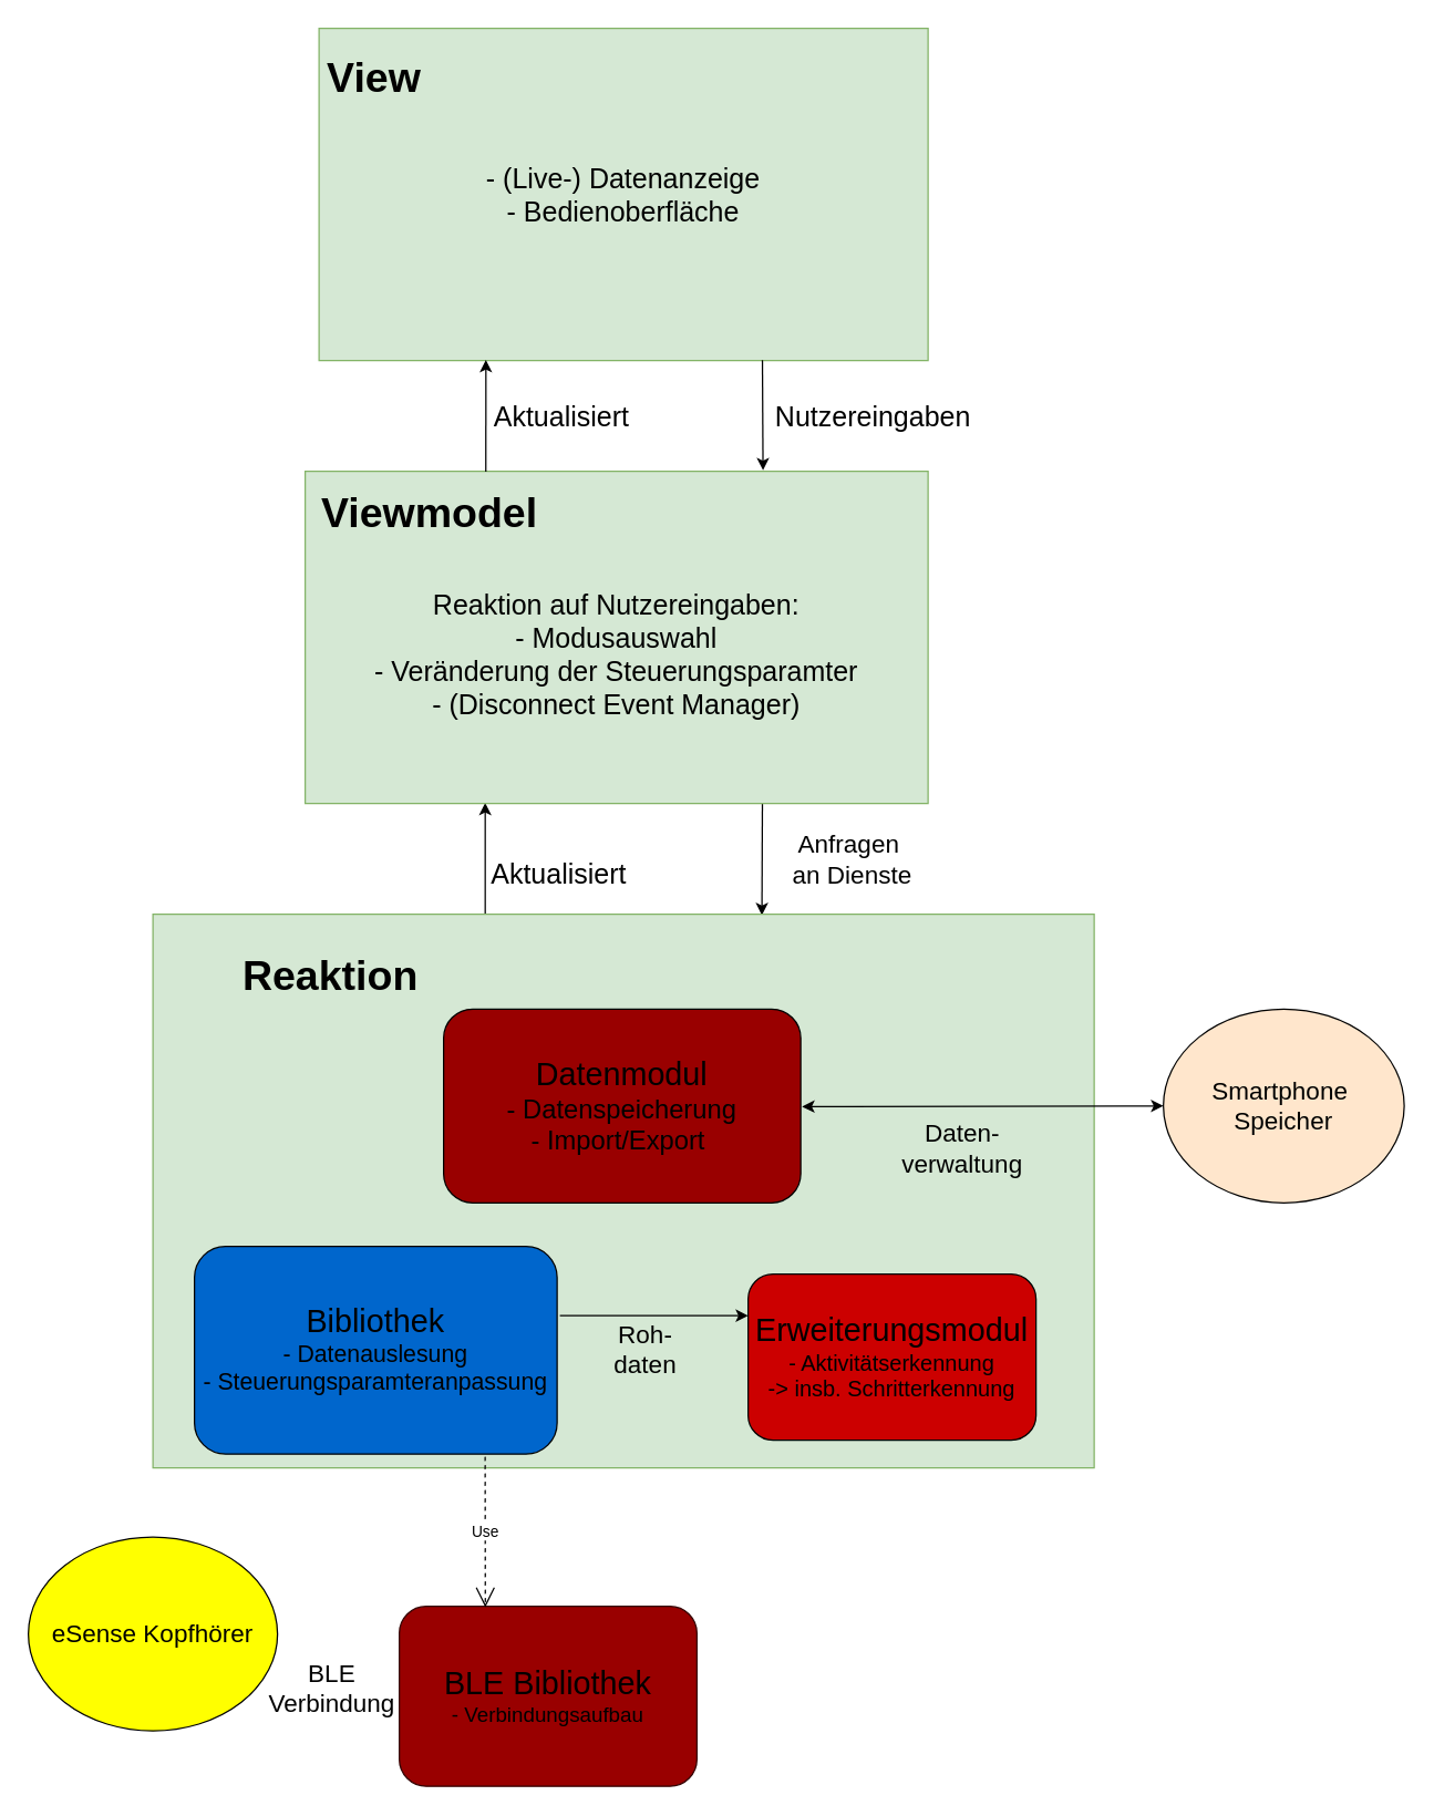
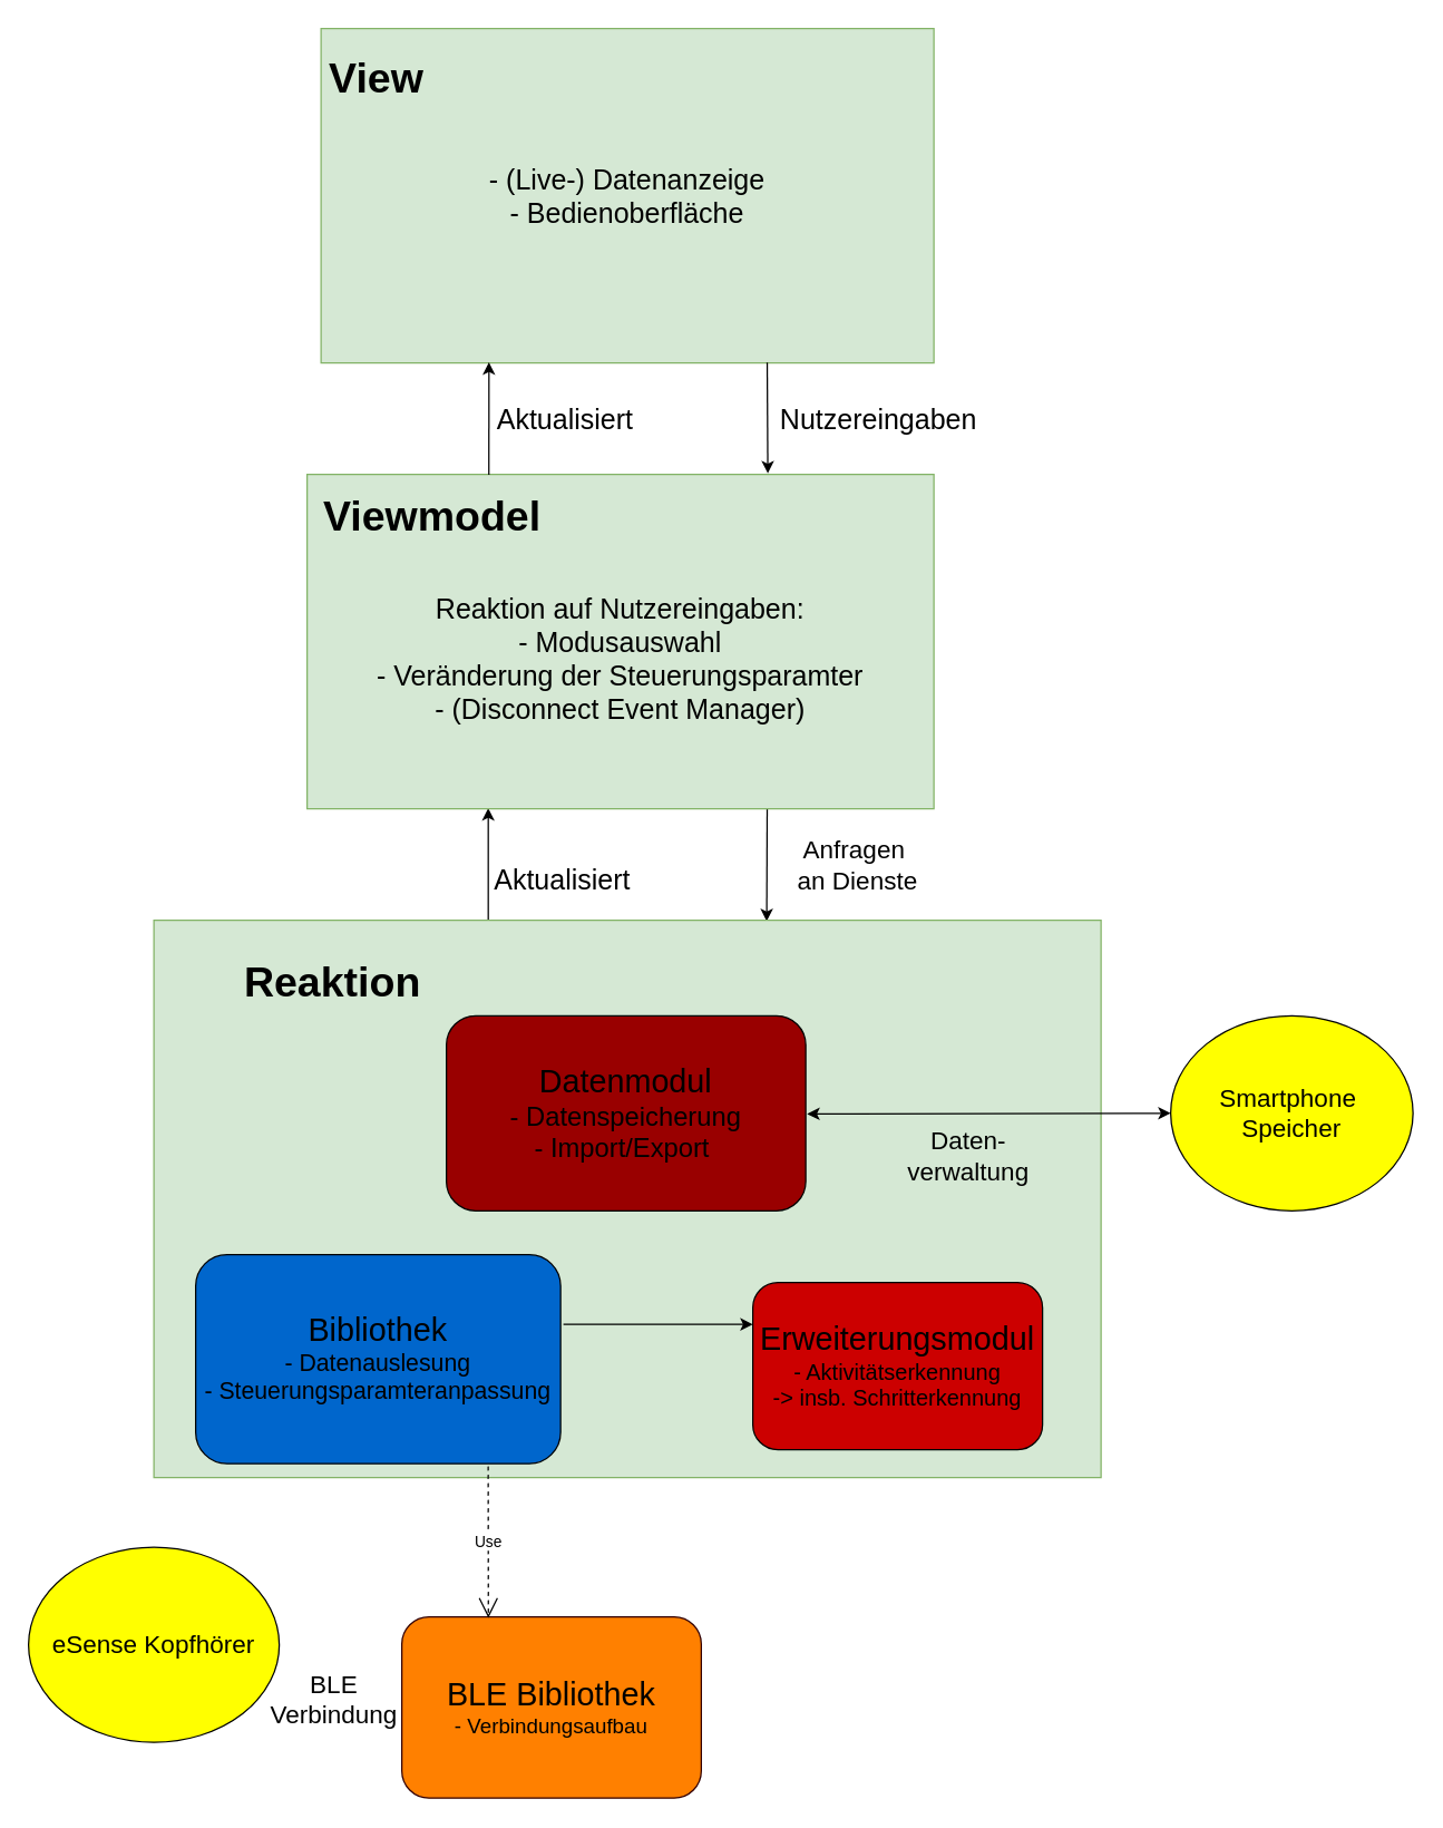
  <mxCell id="0" />
  <mxCell id="1" parent="0" />
  <mxCell id="2" value="" style="endArrow=classic;html=1;entryX=0.289;entryY=0.998;entryDx=0;entryDy=0;exitX=0.353;exitY=0.002;exitDx=0;exitDy=0;exitPerimeter=0;entryPerimeter=0;" parent="1" source="5" target="8" edge="1"><mxGeometry width="50" height="50" relative="1" as="geometry"><mxPoint x="333" y="675" as="sourcePoint" /><mxPoint x="306.67" y="640" as="targetPoint" /></mxGeometry></mxCell>
  <mxCell id="3" value="&lt;font style=&quot;font-size: 18px&quot;&gt;Anfragen&amp;nbsp;&lt;br&gt;an Dienste&lt;/font&gt;" style="text;html=1;align=center;verticalAlign=middle;resizable=0;points=[];;labelBackgroundColor=#ffffff;" parent="2" vertex="1" connectable="0"><mxGeometry x="0.104" y="1" relative="1" as="geometry"><mxPoint x="265.33" y="4.98" as="offset" /></mxGeometry></mxCell>
  <mxCell id="4" value="" style="endArrow=classic;html=1;entryX=0.647;entryY=0.002;entryDx=0;entryDy=0;entryPerimeter=0;exitX=0.734;exitY=0.999;exitDx=0;exitDy=0;exitPerimeter=0;" parent="1" source="8" target="5" edge="1"><mxGeometry width="50" height="50" relative="1" as="geometry"><mxPoint x="430" y="640" as="sourcePoint" /><mxPoint x="480" y="590" as="targetPoint" /></mxGeometry></mxCell>
  <mxCell id="5" value="" style="rounded=0;whiteSpace=wrap;html=1;fillColor=#d5e8d4;strokeColor=#82b366;" parent="1" vertex="1"><mxGeometry x="110" y="660" width="680" height="400" as="geometry" /></mxCell>
  <mxCell id="6" value="&lt;font style=&quot;font-size: 20px&quot;&gt;- (Live-) Datenanzeige&lt;br&gt;- Bedienoberfläche&lt;/font&gt;" style="rounded=0;whiteSpace=wrap;html=1;fillColor=#d5e8d4;strokeColor=#82b366;" parent="1" vertex="1"><mxGeometry x="230" y="20" width="440" height="240" as="geometry" /></mxCell>
  <mxCell id="7" value="&lt;font style=&quot;font-size: 30px&quot;&gt;&lt;b&gt;View&lt;/b&gt;&lt;/font&gt;" style="text;html=1;strokeColor=none;fillColor=none;align=center;verticalAlign=middle;whiteSpace=wrap;rounded=0;" parent="1" vertex="1"><mxGeometry x="220" y="30" width="100" height="50" as="geometry" /></mxCell>
  <mxCell id="8" value="&lt;font style=&quot;font-size: 20px&quot;&gt;&lt;br&gt;Reaktion auf Nutzereingaben:&lt;br&gt;- Modusauswahl&lt;br&gt;- Veränderung der Steuerungsparamter&lt;br&gt;- (Disconnect Event Manager)&lt;br&gt;&lt;/font&gt;" style="rounded=0;whiteSpace=wrap;html=1;fillColor=#d5e8d4;strokeColor=#82b366;" parent="1" vertex="1"><mxGeometry x="220" y="340" width="450" height="240" as="geometry" /></mxCell>
  <mxCell id="9" value="&lt;font style=&quot;font-size: 30px&quot;&gt;&lt;b&gt;Viewmodel&lt;/b&gt;&lt;/font&gt;" style="text;html=1;strokeColor=none;fillColor=none;align=center;verticalAlign=middle;whiteSpace=wrap;rounded=0;" parent="1" vertex="1"><mxGeometry x="220" y="350" width="180" height="40" as="geometry" /></mxCell>
  <mxCell id="10" value="&lt;font style=&quot;font-size: 30px&quot;&gt;&lt;b&gt;Reaktion&lt;/b&gt;&lt;/font&gt;" style="text;html=1;strokeColor=none;fillColor=none;align=center;verticalAlign=middle;whiteSpace=wrap;rounded=0;" parent="1" vertex="1"><mxGeometry x="140" y="670" width="197" height="67" as="geometry" /></mxCell>
  <mxCell id="11" value="&lt;font style=&quot;font-size: 18px&quot;&gt;eSense Kopfhörer&lt;/font&gt;" style="ellipse;whiteSpace=wrap;html=1;fillColor=#FFFF00;" parent="1" vertex="1"><mxGeometry x="20" y="1110" width="180" height="140" as="geometry" /></mxCell>
- <mxCell id="12" value="&lt;font style=&quot;font-size: 18px&quot;&gt;Smartphone&amp;nbsp;&lt;br&gt;Speicher&lt;/font&gt;" style="ellipse;whiteSpace=wrap;html=1;fillColor=#ffe6cc;" parent="1" vertex="1"><mxGeometry x="840" y="728.5" width="174" height="140" as="geometry" /></mxCell>
+ <mxCell id="12" value="&lt;font style=&quot;font-size: 18px&quot;&gt;Smartphone&amp;nbsp;&lt;br&gt;Speicher&lt;/font&gt;" style="ellipse;whiteSpace=wrap;html=1;fillColor=#FFFF00;" parent="1" vertex="1"><mxGeometry x="840" y="728.5" width="174" height="140" as="geometry" /></mxCell>
  <mxCell id="13" value="&lt;font style=&quot;font-size: 23px&quot;&gt;Bibliothek&lt;/font&gt;&lt;br&gt;&lt;font style=&quot;font-size: 17px&quot;&gt;- Datenauslesung&lt;br&gt;- Steuerungsparamteranpassung&lt;/font&gt;" style="rounded=1;whiteSpace=wrap;html=1;fillColor=#0066CC;" parent="1" vertex="1"><mxGeometry x="140" y="900" width="262" height="150" as="geometry" /></mxCell>
  <mxCell id="14" value="&lt;font style=&quot;font-size: 23px&quot;&gt;Erweiterungsmodul&lt;/font&gt;&lt;br&gt;&lt;font style=&quot;font-size: 16px&quot;&gt;- Aktivitätserkennung&lt;br&gt;-&amp;gt; insb. Schritterkennung&lt;/font&gt;" style="rounded=1;whiteSpace=wrap;html=1;fillColor=#CC0000;" parent="1" vertex="1"><mxGeometry x="540" y="920" width="208" height="120" as="geometry" /></mxCell>
  <mxCell id="15" value="&lt;font style=&quot;font-size: 23px&quot;&gt;Datenmodul&lt;br&gt;&lt;/font&gt;&lt;font style=&quot;font-size: 19px&quot;&gt;- Datenspeicherung&lt;br&gt;- Import/Export&amp;nbsp;&lt;br&gt;&lt;/font&gt;" style="rounded=1;whiteSpace=wrap;html=1;fillColor=#990000;" parent="1" vertex="1"><mxGeometry x="320" y="728.5" width="258" height="140" as="geometry" /></mxCell>
- <mxCell id="16" value="&lt;font&gt;&lt;font style=&quot;font-size: 23px&quot;&gt;BLE Bibliothek&lt;/font&gt;&lt;br&gt;&lt;span style=&quot;font-size: 15px&quot;&gt;- Verbindungsaufbau&lt;/span&gt;&lt;/font&gt;" style="rounded=1;whiteSpace=wrap;html=1;fillColor=#990000;strokeColor=#330000;" parent="1" vertex="1"><mxGeometry x="288" y="1160" width="215" height="130" as="geometry" /></mxCell>
+ <mxCell id="16" value="&lt;font&gt;&lt;font style=&quot;font-size: 23px&quot;&gt;BLE Bibliothek&lt;/font&gt;&lt;br&gt;&lt;span style=&quot;font-size: 15px&quot;&gt;- Verbindungsaufbau&lt;/span&gt;&lt;/font&gt;" style="rounded=1;whiteSpace=wrap;html=1;fillColor=#FF8000;strokeColor=#330000;" parent="1" vertex="1"><mxGeometry x="288" y="1160" width="215" height="130" as="geometry" /></mxCell>
  <mxCell id="17" value="Use" style="endArrow=open;endSize=12;dashed=1;html=1;entryX=0.289;entryY=0.005;entryDx=0;entryDy=0;entryPerimeter=0;" parent="1" target="16" edge="1"><mxGeometry width="160" relative="1" as="geometry"><mxPoint x="350" y="1052" as="sourcePoint" /><mxPoint x="456" y="1204" as="targetPoint" /></mxGeometry></mxCell>
  <mxCell id="18" value="" style="endArrow=classic;html=1;entryX=0;entryY=0.25;entryDx=0;entryDy=0;" parent="1" target="14" edge="1"><mxGeometry width="50" height="50" relative="1" as="geometry"><mxPoint x="404" y="950" as="sourcePoint" /><mxPoint x="257" y="1473" as="targetPoint" /></mxGeometry></mxCell>
  <mxCell id="19" value="" style="endArrow=classic;startArrow=classic;html=1;entryX=0;entryY=0.5;entryDx=0;entryDy=0;" parent="1" target="12" edge="1"><mxGeometry width="50" height="50" relative="1" as="geometry"><mxPoint x="579" y="799" as="sourcePoint" /><mxPoint x="625" y="1449.1" as="targetPoint" /></mxGeometry></mxCell>
  <mxCell id="20" value="&lt;font style=&quot;font-size: 18px&quot;&gt;Daten-&lt;br&gt;verwaltung&lt;/font&gt;" style="text;html=1;strokeColor=none;fillColor=none;align=center;verticalAlign=middle;whiteSpace=wrap;rounded=0;" parent="1" vertex="1"><mxGeometry x="635" y="791.5" width="120" height="77" as="geometry" /></mxCell>
- <mxCell id="21" value="&lt;font style=&quot;font-size: 18px&quot;&gt;Roh-&lt;br&gt;daten&lt;/font&gt;" style="text;html=1;strokeColor=none;fillColor=none;align=center;verticalAlign=middle;whiteSpace=wrap;rounded=0;" parent="1" vertex="1"><mxGeometry x="440" y="940" width="52" height="70" as="geometry" /></mxCell>
  <mxCell id="22" value="&lt;font style=&quot;font-size: 18px&quot;&gt;BLE&lt;br&gt;Verbindung&lt;/font&gt;" style="text;html=1;align=center;verticalAlign=middle;resizable=0;points=[];;autosize=1;" parent="1" vertex="1"><mxGeometry x="183.5" y="1200" width="110" height="40" as="geometry" /></mxCell>
  <mxCell id="23" value="&lt;font style=&quot;font-size: 20px&quot;&gt;Aktualisiert&lt;/font&gt;" style="text;html=1;align=center;verticalAlign=middle;resizable=0;points=[];;autosize=1;" parent="1" vertex="1"><mxGeometry x="348" y="620" width="110" height="20" as="geometry" /></mxCell>
  <mxCell id="24" value="" style="endArrow=classic;html=1;entryX=0.274;entryY=0.998;entryDx=0;entryDy=0;entryPerimeter=0;exitX=0.29;exitY=0.001;exitDx=0;exitDy=0;exitPerimeter=0;" parent="1" source="8" target="6" edge="1"><mxGeometry width="50" height="50" relative="1" as="geometry"><mxPoint x="351" y="340" as="sourcePoint" /><mxPoint x="387" y="280" as="targetPoint" /></mxGeometry></mxCell>
  <mxCell id="25" value="" style="endArrow=classic;html=1;exitX=0.728;exitY=0.999;exitDx=0;exitDy=0;exitPerimeter=0;entryX=0.735;entryY=-0.003;entryDx=0;entryDy=0;entryPerimeter=0;" parent="1" source="6" target="8" edge="1"><mxGeometry width="50" height="50" relative="1" as="geometry"><mxPoint x="560" y="270" as="sourcePoint" /><mxPoint x="590" y="320" as="targetPoint" /></mxGeometry></mxCell>
  <mxCell id="26" value="&lt;font style=&quot;font-size: 20px&quot;&gt;Aktualisiert&lt;/font&gt;" style="text;html=1;align=center;verticalAlign=middle;resizable=0;points=[];;autosize=1;" parent="1" vertex="1"><mxGeometry x="350" y="290" width="110" height="20" as="geometry" /></mxCell>
  <mxCell id="27" value="&lt;font style=&quot;font-size: 20px&quot;&gt;Nutzereingaben&lt;/font&gt;" style="text;html=1;align=center;verticalAlign=middle;resizable=0;points=[];;autosize=1;" parent="1" vertex="1"><mxGeometry x="550" y="290" width="160" height="20" as="geometry" /></mxCell>
